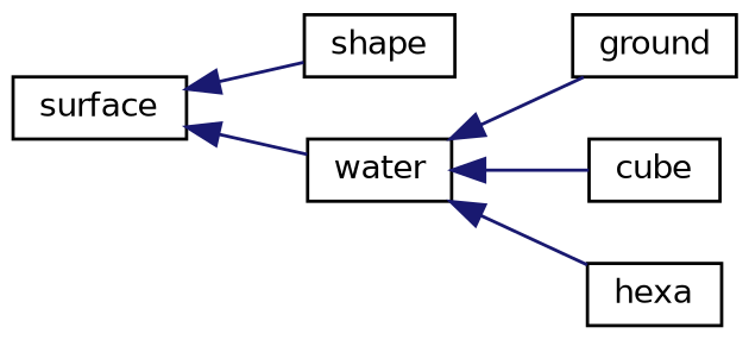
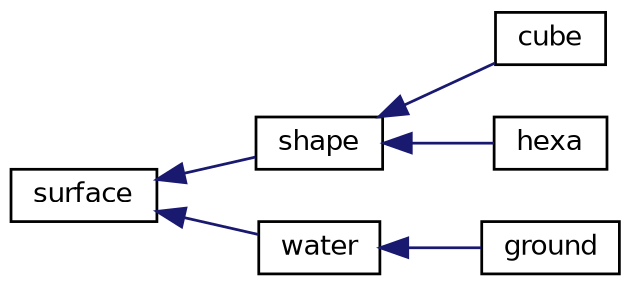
  digraph {
    rankdir=LR
    node [color=black fillcolor=white fontname=Helvetica fontsize=10 shape=record style=filled]
    edge [color=midnightblue dir=back fontname=Helvetica fontsize=10 labelfontname=Helvetica labelfontsize=10 style=solid]
    n1 [height=0.2 label=surface width=0.4]
    n2 [height=0.2 label=shape width=0.4]
    n3 [height=0.2 label=water width=0.4]
    n4 [height=0.2 label=ground width=0.4]
    n5 [height=0.2 label=cube width=0.4]
    n6 [height=0.2 label=hexa width=0.4]
    n1 -> n2
    n1 -> n3
-   n3 -> n5
-   n3 -> n6
+   n2 -> n5
+   n2 -> n6
    n3 -> n4
  }
